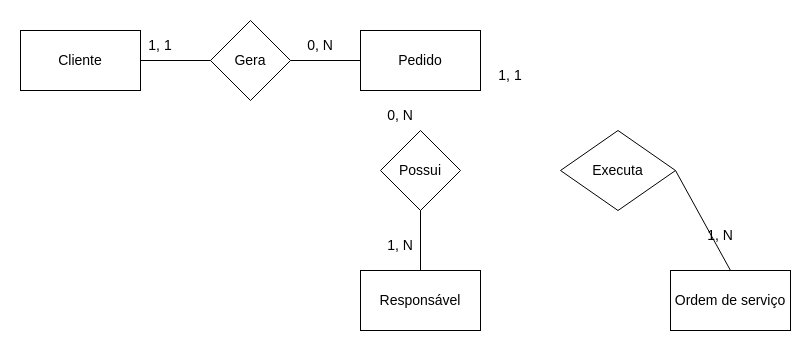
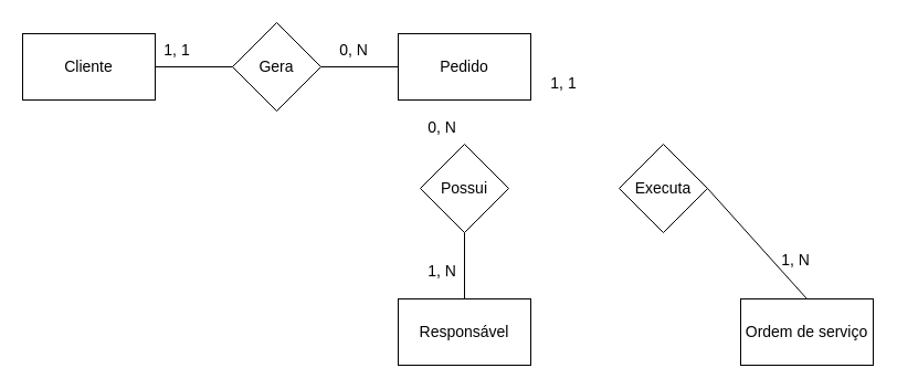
  <mxCell id="0" />
  <mxCell id="1" parent="0" />
  <mxCell id="2" value="&lt;font style=&quot;font-size: 14px&quot;&gt;Cliente&lt;/font&gt;" style="rounded=0;whiteSpace=wrap;html=1;" vertex="1" parent="1"><mxGeometry x="20" y="30" width="120" height="60" as="geometry" /></mxCell>
  <mxCell id="3" value="Gera" style="rhombus;whiteSpace=wrap;html=1;fontSize=14;" vertex="1" parent="1"><mxGeometry x="210" y="20" width="80" height="80" as="geometry" /></mxCell>
  <mxCell id="4" value="&lt;font style=&quot;font-size: 14px&quot;&gt;Pedido&lt;/font&gt;" style="rounded=0;whiteSpace=wrap;html=1;" vertex="1" parent="1"><mxGeometry x="360" y="30" width="120" height="60" as="geometry" /></mxCell>
  <mxCell id="5" value="&lt;font style=&quot;font-size: 14px&quot;&gt;Responsável&lt;/font&gt;" style="rounded=0;whiteSpace=wrap;html=1;" vertex="1" parent="1"><mxGeometry x="360" y="270" width="120" height="60" as="geometry" /></mxCell>
  <mxCell id="6" value="Possui" style="rhombus;whiteSpace=wrap;html=1;fontSize=14;" vertex="1" parent="1"><mxGeometry x="380" y="130" width="80" height="80" as="geometry" /></mxCell>
- <mxCell id="7" value="Executa" style="rhombus;whiteSpace=wrap;html=1;fontSize=14;" vertex="1" parent="1"><mxGeometry x="560" y="130" width="115" height="80" as="geometry" /></mxCell>
+ <mxCell id="7" value="Executa" style="rhombus;whiteSpace=wrap;html=1;fontSize=14;" vertex="1" parent="1"><mxGeometry x="560" y="130" width="80" height="80" as="geometry" /></mxCell>
  <mxCell id="8" value="&lt;font style=&quot;font-size: 14px&quot;&gt;Ordem de serviço&lt;/font&gt;" style="rounded=0;whiteSpace=wrap;html=1;" vertex="1" parent="1"><mxGeometry x="670" y="270" width="120" height="60" as="geometry" /></mxCell>
  <mxCell id="9" value="" style="endArrow=none;html=1;fontSize=14;exitX=1;exitY=0.5;exitDx=0;exitDy=0;" edge="1" parent="1" source="2" target="3"><mxGeometry width="50" height="50" relative="1" as="geometry"><mxPoint x="380" y="310" as="sourcePoint" /><mxPoint x="430" y="260" as="targetPoint" /></mxGeometry></mxCell>
  <mxCell id="10" value="" style="endArrow=none;html=1;fontSize=14;exitX=1;exitY=0.5;exitDx=0;exitDy=0;entryX=0;entryY=0.5;entryDx=0;entryDy=0;" edge="1" parent="1" source="3" target="4"><mxGeometry width="50" height="50" relative="1" as="geometry"><mxPoint x="160" y="160" as="sourcePoint" /><mxPoint x="230" y="160" as="targetPoint" /></mxGeometry></mxCell>
  <mxCell id="11" value="" style="endArrow=none;html=1;fontSize=14;exitX=0.5;exitY=1;exitDx=0;exitDy=0;entryX=0.5;entryY=0;entryDx=0;entryDy=0;" edge="1" parent="1" source="6" target="5"><mxGeometry width="50" height="50" relative="1" as="geometry"><mxPoint x="510" y="430" as="sourcePoint" /><mxPoint x="580" y="430" as="targetPoint" /></mxGeometry></mxCell>
  <mxCell id="12" value="" style="endArrow=none;html=1;fontSize=14;exitX=1;exitY=0.5;exitDx=0;exitDy=0;entryX=0.5;entryY=0;entryDx=0;entryDy=0;" edge="1" parent="1" source="7" target="8"><mxGeometry width="50" height="50" relative="1" as="geometry"><mxPoint x="570" y="450" as="sourcePoint" /><mxPoint x="640" y="450" as="targetPoint" /></mxGeometry></mxCell>
  <mxCell id="13" value="1, 1" style="text;html=1;strokeColor=none;fillColor=none;align=center;verticalAlign=middle;whiteSpace=wrap;rounded=0;fontSize=14;" vertex="1" parent="1"><mxGeometry x="130" y="30" width="60" height="30" as="geometry" /></mxCell>
  <mxCell id="14" value="0, N" style="text;html=1;strokeColor=none;fillColor=none;align=center;verticalAlign=middle;whiteSpace=wrap;rounded=0;fontSize=14;" vertex="1" parent="1"><mxGeometry x="290" y="30" width="60" height="30" as="geometry" /></mxCell>
  <mxCell id="15" value="1, 1" style="text;html=1;strokeColor=none;fillColor=none;align=center;verticalAlign=middle;whiteSpace=wrap;rounded=0;fontSize=14;" vertex="1" parent="1"><mxGeometry x="480" y="60" width="60" height="30" as="geometry" /></mxCell>
  <mxCell id="16" value="0, N" style="text;html=1;strokeColor=none;fillColor=none;align=center;verticalAlign=middle;whiteSpace=wrap;rounded=0;fontSize=14;" vertex="1" parent="1"><mxGeometry x="370" y="100" width="60" height="30" as="geometry" /></mxCell>
  <mxCell id="17" value="1, N" style="text;html=1;strokeColor=none;fillColor=none;align=center;verticalAlign=middle;whiteSpace=wrap;rounded=0;fontSize=14;" vertex="1" parent="1"><mxGeometry x="370" y="230" width="60" height="30" as="geometry" /></mxCell>
  <mxCell id="18" value="1, N" style="text;html=1;strokeColor=none;fillColor=none;align=center;verticalAlign=middle;whiteSpace=wrap;rounded=0;fontSize=14;" vertex="1" parent="1"><mxGeometry x="690" y="220" width="60" height="30" as="geometry" /></mxCell>
